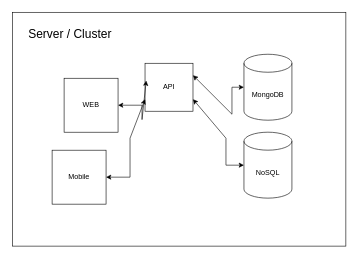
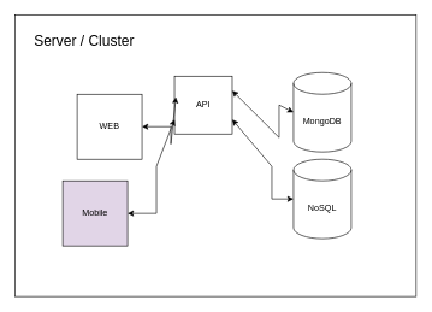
  <mxCell id="0" />
  <mxCell id="1" parent="0" />
  <mxCell id="2" value="" style="rounded=0;whiteSpace=wrap;html=1;fontStyle=0" vertex="1" parent="1"><mxGeometry x="20" y="20" width="556" height="390" as="geometry" /></mxCell>
  <mxCell id="3" value="Server / Cluster" style="text;html=1;align=center;verticalAlign=middle;whiteSpace=wrap;rounded=0;fontSize=20;" vertex="1" parent="1"><mxGeometry x="36" y="40" width="160" height="30" as="geometry" /></mxCell>
  <mxCell id="4" value="WEB" style="whiteSpace=wrap;html=1;aspect=fixed;" vertex="1" parent="1"><mxGeometry x="106" y="130" width="90" height="90" as="geometry" /></mxCell>
- <mxCell id="5" value="Mobile" style="whiteSpace=wrap;html=1;aspect=fixed;" vertex="1" parent="1"><mxGeometry x="86" y="250" width="90" height="90" as="geometry" /></mxCell>
- <mxCell id="6" value="MongoDB" style="shape=cylinder3;whiteSpace=wrap;html=1;boundedLbl=1;backgroundOutline=1;size=15;" vertex="1" parent="1"><mxGeometry x="406" y="90" width="80" height="110" as="geometry" /></mxCell>
+ <mxCell id="5" value="Mobile" style="whiteSpace=wrap;html=1;aspect=fixed;fillColor=#e1d5e7;" vertex="1" parent="1"><mxGeometry x="86" y="250" width="90" height="90" as="geometry" /></mxCell>
+ <mxCell id="6" value="MongoDB" style="shape=cylinder3;whiteSpace=wrap;html=1;boundedLbl=1;backgroundOutline=1;size=15;" vertex="1" parent="1"><mxGeometry x="406" y="100" width="80" height="110" as="geometry" /></mxCell>
  <mxCell id="7" value="API" style="whiteSpace=wrap;html=1;aspect=fixed;" vertex="1" parent="1"><mxGeometry x="241" y="105" width="80" height="80" as="geometry" /></mxCell>
  <mxCell id="8" value="NoSQL" style="shape=cylinder3;whiteSpace=wrap;html=1;boundedLbl=1;backgroundOutline=1;size=15;" vertex="1" parent="1"><mxGeometry x="406" y="220" width="80" height="110" as="geometry" /></mxCell>
  <mxCell id="9" value="" style="endArrow=classic;startArrow=classic;html=1;rounded=0;exitX=1;exitY=0.5;exitDx=0;exitDy=0;entryX=0;entryY=0.75;entryDx=0;entryDy=0;" edge="1" parent="1" source="5" target="7"><mxGeometry width="50" height="50" relative="1" as="geometry"><mxPoint x="326" y="260" as="sourcePoint" /><mxPoint x="376" y="210" as="targetPoint" /><Array as="points"><mxPoint x="216" y="295" /><mxPoint x="216" y="230" /></Array></mxGeometry></mxCell>
  <mxCell id="10" value="" style="endArrow=classic;startArrow=classic;html=1;rounded=0;exitX=1;exitY=0.5;exitDx=0;exitDy=0;entryX=0.025;entryY=0.363;entryDx=0;entryDy=0;entryPerimeter=0;" edge="1" parent="1" source="4" target="7"><mxGeometry width="50" height="50" relative="1" as="geometry"><mxPoint x="326" y="260" as="sourcePoint" /><mxPoint x="376" y="210" as="targetPoint" /><Array as="points"><mxPoint x="236" y="175" /><mxPoint x="236" y="199" /></Array></mxGeometry></mxCell>
  <mxCell id="11" value="" style="endArrow=classic;startArrow=classic;html=1;rounded=0;entryX=0;entryY=0.5;entryDx=0;entryDy=0;entryPerimeter=0;exitX=1;exitY=0.25;exitDx=0;exitDy=0;" edge="1" parent="1" source="7" target="6"><mxGeometry width="50" height="50" relative="1" as="geometry"><mxPoint x="346" y="180" as="sourcePoint" /><mxPoint x="396" y="130" as="targetPoint" /><Array as="points"><mxPoint x="386" y="190" /><mxPoint x="386" y="145" /></Array></mxGeometry></mxCell>
  <mxCell id="12" value="" style="endArrow=classic;startArrow=classic;html=1;rounded=0;exitX=1;exitY=0.75;exitDx=0;exitDy=0;entryX=0;entryY=0.5;entryDx=0;entryDy=0;entryPerimeter=0;" edge="1" parent="1" source="7" target="8"><mxGeometry width="50" height="50" relative="1" as="geometry"><mxPoint x="366" y="300" as="sourcePoint" /><mxPoint x="416" y="250" as="targetPoint" /><Array as="points"><mxPoint x="376" y="230" /><mxPoint x="376" y="275" /></Array></mxGeometry></mxCell>
